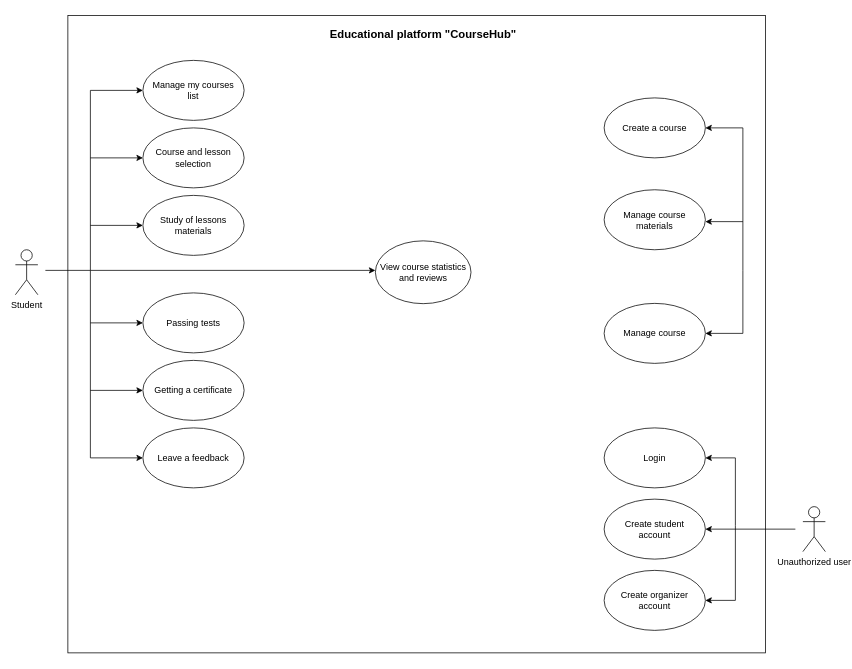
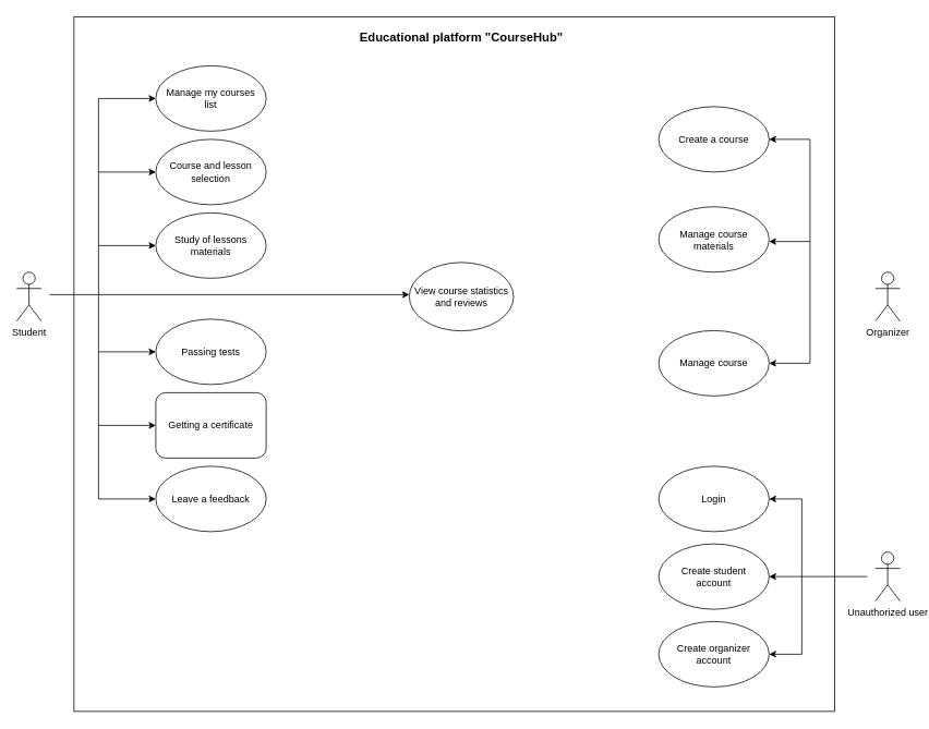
  <mxCell id="0" />
  <mxCell id="1" parent="0" />
  <mxCell id="2" value="" style="rounded=0;whiteSpace=wrap;html=1;" parent="1" vertex="1"><mxGeometry x="90" y="20" width="930" height="850" as="geometry" /></mxCell>
  <mxCell id="3" value="Student" style="shape=umlActor;verticalLabelPosition=bottom;verticalAlign=top;html=1;outlineConnect=0;" parent="1" vertex="1"><mxGeometry x="20" y="332.5" width="30" height="60" as="geometry" /></mxCell>
+ <mxCell id="4" value="Organizer" style="shape=umlActor;verticalLabelPosition=bottom;verticalAlign=top;html=1;outlineConnect=0;" parent="1" vertex="1"><mxGeometry x="1070" y="332.5" width="30" height="60" as="geometry" /></mxCell>
  <mxCell id="5" value="View course statistics and reviews" style="ellipse;whiteSpace=wrap;html=1;" parent="1" vertex="1"><mxGeometry x="500" y="320.63" width="127.5" height="83.75" as="geometry" /></mxCell>
  <mxCell id="6" value="Unauthorized user" style="shape=umlActor;verticalLabelPosition=bottom;verticalAlign=top;html=1;outlineConnect=0;" parent="1" vertex="1"><mxGeometry x="1070" y="675" width="30" height="60" as="geometry" /></mxCell>
  <mxCell id="7" value="" style="group" parent="1" vertex="1" connectable="0"><mxGeometry x="188.75" y="80" width="136.25" height="570" as="geometry" /></mxCell>
  <mxCell id="8" value="Leave a feedback" style="ellipse;whiteSpace=wrap;html=1;" parent="7" vertex="1"><mxGeometry x="1.25" y="490" width="135" height="80" as="geometry" /></mxCell>
- <mxCell id="9" value="Getting a certificate" style="ellipse;whiteSpace=wrap;html=1;" parent="7" vertex="1"><mxGeometry x="1.25" y="400" width="135" height="80" as="geometry" /></mxCell>
+ <mxCell id="9" value="Getting a certificate" style="whiteSpace=wrap;html=1;rounded=1;" parent="7" vertex="1"><mxGeometry x="1.25" y="400" width="135" height="80" as="geometry" /></mxCell>
  <mxCell id="10" value="Passing tests" style="ellipse;whiteSpace=wrap;html=1;" parent="7" vertex="1"><mxGeometry x="1.25" y="310" width="135" height="80" as="geometry" /></mxCell>
  <mxCell id="11" value="Study of lessons materials" style="ellipse;whiteSpace=wrap;html=1;" parent="7" vertex="1"><mxGeometry x="1.25" y="180" width="135" height="80" as="geometry" /></mxCell>
  <mxCell id="12" value="Course and lesson selection" style="ellipse;whiteSpace=wrap;html=1;" parent="7" vertex="1"><mxGeometry x="1.25" y="90" width="135" height="80" as="geometry" /></mxCell>
  <mxCell id="13" value="Manage my courses&lt;br style=&quot;border-color: var(--border-color);&quot;&gt;list" style="ellipse;whiteSpace=wrap;html=1;" parent="7" vertex="1"><mxGeometry x="1.25" width="135" height="80" as="geometry" /></mxCell>
  <mxCell id="14" value="" style="endArrow=classic;html=1;rounded=0;entryX=0;entryY=0.5;entryDx=0;entryDy=0;" parent="1" target="8" edge="1"><mxGeometry width="50" height="50" relative="1" as="geometry"><mxPoint x="60" y="360" as="sourcePoint" /><mxPoint x="170" y="600" as="targetPoint" /><Array as="points"><mxPoint x="120" y="360" /><mxPoint x="120" y="610" /></Array></mxGeometry></mxCell>
  <mxCell id="15" value="" style="endArrow=classic;html=1;rounded=0;entryX=0;entryY=0.5;entryDx=0;entryDy=0;" parent="1" target="9" edge="1"><mxGeometry width="50" height="50" relative="1" as="geometry"><mxPoint x="120" y="520" as="sourcePoint" /><mxPoint x="170" y="470" as="targetPoint" /></mxGeometry></mxCell>
  <mxCell id="16" value="" style="endArrow=classic;html=1;rounded=0;entryX=0;entryY=0.5;entryDx=0;entryDy=0;" parent="1" target="10" edge="1"><mxGeometry width="50" height="50" relative="1" as="geometry"><mxPoint x="120" y="430" as="sourcePoint" /><mxPoint x="170" y="380" as="targetPoint" /></mxGeometry></mxCell>
  <mxCell id="17" value="" style="endArrow=classic;html=1;rounded=0;entryX=0;entryY=0.5;entryDx=0;entryDy=0;" parent="1" target="13" edge="1"><mxGeometry width="50" height="50" relative="1" as="geometry"><mxPoint x="120" y="360" as="sourcePoint" /><mxPoint x="170" y="310" as="targetPoint" /><Array as="points"><mxPoint x="120" y="120" /></Array></mxGeometry></mxCell>
  <mxCell id="18" value="" style="endArrow=classic;html=1;rounded=0;entryX=0;entryY=0.5;entryDx=0;entryDy=0;" parent="1" target="12" edge="1"><mxGeometry width="50" height="50" relative="1" as="geometry"><mxPoint x="120" y="210" as="sourcePoint" /><mxPoint x="170" y="160" as="targetPoint" /></mxGeometry></mxCell>
  <mxCell id="19" value="" style="endArrow=classic;html=1;rounded=0;entryX=0;entryY=0.5;entryDx=0;entryDy=0;" parent="1" target="11" edge="1"><mxGeometry width="50" height="50" relative="1" as="geometry"><mxPoint x="120" y="300" as="sourcePoint" /><mxPoint x="170" y="260" as="targetPoint" /></mxGeometry></mxCell>
  <mxCell id="20" value="" style="endArrow=classic;html=1;rounded=0;entryX=1;entryY=0.5;entryDx=0;entryDy=0;" parent="1" edge="1"><mxGeometry width="50" height="50" relative="1" as="geometry"><mxPoint x="1060" y="705" as="sourcePoint" /><mxPoint x="940" y="705" as="targetPoint" /></mxGeometry></mxCell>
  <mxCell id="21" value="" style="endArrow=classic;html=1;rounded=0;entryX=1;entryY=0.5;entryDx=0;entryDy=0;" parent="1" edge="1"><mxGeometry width="50" height="50" relative="1" as="geometry"><mxPoint x="980" y="700" as="sourcePoint" /><mxPoint x="940" y="800" as="targetPoint" /><Array as="points"><mxPoint x="980" y="800" /></Array></mxGeometry></mxCell>
  <mxCell id="22" value="" style="endArrow=classic;html=1;rounded=0;entryX=1;entryY=0.5;entryDx=0;entryDy=0;" parent="1" edge="1"><mxGeometry width="50" height="50" relative="1" as="geometry"><mxPoint x="980" y="700" as="sourcePoint" /><mxPoint x="940" y="610" as="targetPoint" /><Array as="points"><mxPoint x="980" y="610" /></Array></mxGeometry></mxCell>
  <mxCell id="23" value="" style="endArrow=classic;html=1;rounded=0;" parent="1" edge="1"><mxGeometry width="50" height="50" relative="1" as="geometry"><mxPoint x="120" y="360" as="sourcePoint" /><mxPoint x="500" y="360" as="targetPoint" /></mxGeometry></mxCell>
  <mxCell id="24" value="" style="group" parent="1" vertex="1" connectable="0"><mxGeometry x="805" y="570" width="135" height="270" as="geometry" /></mxCell>
  <mxCell id="25" value="Create organizer account" style="ellipse;whiteSpace=wrap;html=1;" parent="24" vertex="1"><mxGeometry y="190" width="135" height="80" as="geometry" /></mxCell>
  <mxCell id="26" value="Create student&lt;br&gt;account" style="ellipse;whiteSpace=wrap;html=1;" parent="24" vertex="1"><mxGeometry y="95" width="135" height="80" as="geometry" /></mxCell>
  <mxCell id="27" value="Login" style="ellipse;whiteSpace=wrap;html=1;" parent="24" vertex="1"><mxGeometry width="135" height="80" as="geometry" /></mxCell>
  <mxCell id="28" value="" style="group" parent="1" vertex="1" connectable="0"><mxGeometry x="801.87" y="130" width="138.13" height="354" as="geometry" /></mxCell>
  <mxCell id="29" value="Manage course" style="ellipse;whiteSpace=wrap;html=1;" parent="28" vertex="1"><mxGeometry x="3.13" y="274" width="135" height="80" as="geometry" /></mxCell>
  <mxCell id="30" value="Create a course" style="ellipse;whiteSpace=wrap;html=1;" parent="28" vertex="1"><mxGeometry x="3.13" width="135" height="80" as="geometry" /></mxCell>
  <mxCell id="31" value="Manage course&lt;br&gt;materials" style="ellipse;whiteSpace=wrap;html=1;" parent="28" vertex="1"><mxGeometry x="3.13" y="122.5" width="135" height="80" as="geometry" /></mxCell>
  <mxCell id="32" value="" style="endArrow=classic;html=1;rounded=0;entryX=1;entryY=0.5;entryDx=0;entryDy=0;" parent="1" target="29" edge="1"><mxGeometry width="50" height="50" relative="1" as="geometry"><mxPoint x="990" y="360" as="sourcePoint" /><mxPoint x="1060" y="420" as="targetPoint" /><Array as="points"><mxPoint x="990" y="444" /></Array></mxGeometry></mxCell>
  <mxCell id="33" value="" style="endArrow=classic;html=1;rounded=0;entryX=1;entryY=0.5;entryDx=0;entryDy=0;" parent="1" target="30" edge="1"><mxGeometry width="50" height="50" relative="1" as="geometry"><mxPoint x="990" y="360" as="sourcePoint" /><mxPoint x="1040" y="310" as="targetPoint" /><Array as="points"><mxPoint x="990" y="170" /></Array></mxGeometry></mxCell>
  <mxCell id="34" value="" style="endArrow=classic;html=1;rounded=0;" parent="1" edge="1"><mxGeometry width="50" height="50" relative="1" as="geometry"><mxPoint x="990" y="295" as="sourcePoint" /><mxPoint x="940" y="295" as="targetPoint" /></mxGeometry></mxCell>
  <mxCell id="35" value="&lt;font style=&quot;font-size: 15px;&quot;&gt;Educational platform &quot;CourseHub&quot;&lt;/font&gt;" style="text;html=1;strokeColor=none;fillColor=none;align=center;verticalAlign=middle;whiteSpace=wrap;rounded=0;fontStyle=1" parent="1" vertex="1"><mxGeometry x="431.88" y="30" width="263.75" height="30" as="geometry" /></mxCell>
